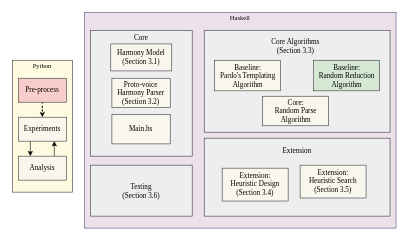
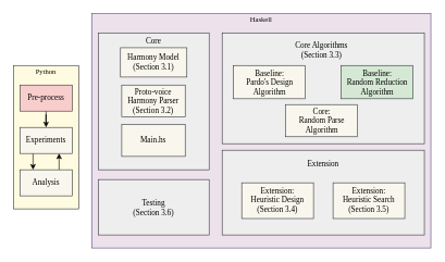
  <mxCell id="0" />
  <mxCell id="1" parent="0" />
  <mxCell id="2" value="" style="rounded=0;whiteSpace=wrap;html=1;fillColor=#EDE1EC;strokeColor=#56517e;fontFamily=Computer Modern;" parent="1" vertex="1"><mxGeometry x="140" y="20" width="520" height="360" as="geometry" /></mxCell>
  <mxCell id="3" style="edgeStyle=orthogonalEdgeStyle;rounded=0;orthogonalLoop=1;jettySize=auto;html=1;exitX=0.5;exitY=1;exitDx=0;exitDy=0;fontFamily=Computer Modern;" parent="1" source="2" target="2" edge="1"><mxGeometry relative="1" as="geometry" /></mxCell>
  <mxCell id="4" value="" style="rounded=0;whiteSpace=wrap;html=1;fillColor=#FFFBE0;strokeColor=#36393d;gradientColor=none;fontFamily=Computer Modern;" parent="1" vertex="1"><mxGeometry x="20" y="100" width="100" height="220" as="geometry" /></mxCell>
- <mxCell id="5" value="" style="edgeStyle=orthogonalEdgeStyle;rounded=0;orthogonalLoop=1;jettySize=auto;html=1;fontFamily=Computer Modern;dashed=1;" parent="1" source="6" target="8" edge="1"><mxGeometry relative="1" as="geometry" /></mxCell>
+ <mxCell id="5" value="" style="edgeStyle=orthogonalEdgeStyle;rounded=0;orthogonalLoop=1;jettySize=auto;html=1;fontFamily=Computer Modern;" parent="1" source="6" target="8" edge="1"><mxGeometry relative="1" as="geometry" /></mxCell>
  <mxCell id="6" value="Pre-process" style="whiteSpace=wrap;html=1;fillColor=#f8cecc;strokeColor=#36393d;fontFamily=Computer Modern;" parent="1" vertex="1"><mxGeometry x="30" y="130" width="80" height="40" as="geometry" /></mxCell>
  <mxCell id="7" style="edgeStyle=orthogonalEdgeStyle;rounded=0;jumpStyle=gap;jumpSize=9;orthogonalLoop=1;jettySize=auto;html=1;exitX=0.25;exitY=1;exitDx=0;exitDy=0;entryX=0.25;entryY=0;entryDx=0;entryDy=0;strokeWidth=1;fontSize=7;sourcePerimeterSpacing=1;" edge="1" parent="1" source="8" target="10"><mxGeometry relative="1" as="geometry" /></mxCell>
  <mxCell id="8" value="Experiments" style="whiteSpace=wrap;html=1;fillColor=#f9f7ed;strokeColor=#36393d;fontFamily=Computer Modern;" parent="1" vertex="1"><mxGeometry x="30" y="195" width="80" height="40" as="geometry" /></mxCell>
  <mxCell id="9" style="edgeStyle=orthogonalEdgeStyle;rounded=0;jumpStyle=gap;jumpSize=9;orthogonalLoop=1;jettySize=auto;html=1;exitX=0.75;exitY=0;exitDx=0;exitDy=0;entryX=0.75;entryY=1;entryDx=0;entryDy=0;strokeWidth=1;fontSize=7;sourcePerimeterSpacing=1;" edge="1" parent="1" source="10" target="8"><mxGeometry relative="1" as="geometry" /></mxCell>
  <mxCell id="10" value="Analysis" style="whiteSpace=wrap;html=1;fillColor=#f9f7ed;strokeColor=#36393d;fontFamily=Computer Modern;" parent="1" vertex="1"><mxGeometry x="30" y="260" width="80" height="40" as="geometry" /></mxCell>
  <mxCell id="11" value="Python" style="text;html=1;strokeColor=none;fillColor=none;align=center;verticalAlign=middle;whiteSpace=wrap;rounded=0;fontFamily=Computer Modern;fontSize=11;" parent="1" vertex="1"><mxGeometry x="40" y="100" width="60" height="20" as="geometry" /></mxCell>
  <mxCell id="12" value="" style="group;fillColor=#eeeeee;strokeColor=#36393d;fontFamily=Computer Modern;" parent="1" vertex="1" connectable="0"><mxGeometry x="150" y="50" width="170" height="210" as="geometry" /></mxCell>
  <mxCell id="13" value="Harmony Model&lt;br&gt;(Section 3.1)" style="whiteSpace=wrap;html=1;fillColor=#f9f7ed;strokeColor=#36393d;fontFamily=Computer Modern;" parent="12" vertex="1"><mxGeometry x="34.13" y="22.77" width="101.74" height="45" as="geometry" /></mxCell>
  <mxCell id="14" value="Core" style="text;html=1;strokeColor=none;fillColor=none;align=center;verticalAlign=middle;whiteSpace=wrap;rounded=0;fontFamily=Computer Modern;" parent="12" vertex="1"><mxGeometry x="76.866" y="3.253" width="16.271" height="19.518" as="geometry" /></mxCell>
  <mxCell id="15" value="Proto-voice Harmony Parser&lt;br&gt;(Section 3.2)" style="rounded=0;whiteSpace=wrap;html=1;fillColor=#f9f7ed;strokeColor=#36393d;fontFamily=Computer Modern;" parent="12" vertex="1"><mxGeometry x="36.04" y="80" width="97.3" height="49" as="geometry" /></mxCell>
  <mxCell id="16" value="Main.hs" style="rounded=0;whiteSpace=wrap;html=1;fillColor=#f9f7ed;strokeColor=#36393d;fontFamily=Computer Modern;" vertex="1" parent="12"><mxGeometry x="36.04" y="140.5" width="97.3" height="49" as="geometry" /></mxCell>
  <mxCell id="17" style="edgeStyle=orthogonalEdgeStyle;rounded=0;orthogonalLoop=1;jettySize=auto;html=1;exitX=0.5;exitY=1;exitDx=0;exitDy=0;fontFamily=Computer Modern;" parent="1" source="4" target="4" edge="1"><mxGeometry relative="1" as="geometry" /></mxCell>
  <mxCell id="18" value="" style="group;fillColor=#eeeeee;strokeColor=#36393d;fontFamily=Computer Modern;" parent="1" vertex="1" connectable="0"><mxGeometry x="150" y="275" width="170" height="85" as="geometry" /></mxCell>
  <mxCell id="19" value="Testing&lt;br&gt;(Section 3.6)" style="text;html=1;strokeColor=none;fillColor=none;align=center;verticalAlign=middle;whiteSpace=wrap;rounded=0;fontFamily=Computer Modern;" parent="18" vertex="1"><mxGeometry x="26.095" y="12.155" width="117.81" height="60.707" as="geometry" /></mxCell>
  <mxCell id="20" value="Haskell" style="text;html=1;strokeColor=none;fillColor=none;align=center;verticalAlign=middle;whiteSpace=wrap;rounded=0;fontFamily=Computer Modern;fontSize=11;" vertex="1" parent="1"><mxGeometry x="370" y="20" width="60" height="20" as="geometry" /></mxCell>
  <mxCell id="21" value="" style="group" vertex="1" connectable="0" parent="1"><mxGeometry x="340" y="50" width="310" height="170" as="geometry" /></mxCell>
  <mxCell id="22" value="" style="rounded=0;whiteSpace=wrap;html=1;fillColor=#eeeeee;strokeColor=#36393d;fontFamily=Computer Modern;rotation=-180;" parent="21" vertex="1"><mxGeometry width="310" height="170" as="geometry" /></mxCell>
  <mxCell id="23" value="Core Algorithms&lt;br&gt;(Section 3.3)" style="text;html=1;strokeColor=none;fillColor=none;align=center;verticalAlign=middle;whiteSpace=wrap;rounded=0;fontFamily=Computer Modern;" parent="21" vertex="1"><mxGeometry x="105" y="10.625" width="95" height="30.906" as="geometry" /></mxCell>
- <mxCell id="24" value="Baseline: &lt;br&gt;Pardo's Templating Algorithm" style="rounded=0;whiteSpace=wrap;html=1;fillColor=#f9f7ed;strokeColor=#36393d;fontFamily=Computer Modern;" parent="21" vertex="1"><mxGeometry x="17.5" y="50.005" width="110" height="51" as="geometry" /></mxCell>
+ <mxCell id="24" value="Baseline: &lt;br&gt;Pardo's Design Algorithm" style="rounded=0;whiteSpace=wrap;html=1;fillColor=#f9f7ed;strokeColor=#36393d;fontFamily=Computer Modern;" parent="21" vertex="1"><mxGeometry x="17.5" y="50.005" width="110" height="51" as="geometry" /></mxCell>
  <mxCell id="25" value="Baseline: &lt;br&gt;Random Reduction Algorithm" style="rounded=0;whiteSpace=wrap;html=1;fillColor=#d5e8d4;strokeColor=#36393d;fontFamily=Computer Modern;" parent="21" vertex="1"><mxGeometry x="182.5" y="50.005" width="110" height="51" as="geometry" /></mxCell>
  <mxCell id="26" value="Core:&lt;br&gt;Random Parse Algorithm" style="rounded=0;whiteSpace=wrap;html=1;fillColor=#f9f7ed;strokeColor=#36393d;fontFamily=Computer Modern;" vertex="1" parent="21"><mxGeometry x="97.5" y="110.005" width="110" height="49.3" as="geometry" /></mxCell>
  <mxCell id="27" value="" style="group" vertex="1" connectable="0" parent="1"><mxGeometry x="340" y="230" width="310" height="130" as="geometry" /></mxCell>
  <mxCell id="28" value="" style="rounded=0;whiteSpace=wrap;html=1;fillColor=#eeeeee;strokeColor=#36393d;fontFamily=Computer Modern;rotation=-180;" vertex="1" parent="27"><mxGeometry width="310" height="130" as="geometry" /></mxCell>
  <mxCell id="29" value="Extension:&lt;br&gt;Heuristic Design&lt;br&gt;(Section 3.4)" style="rounded=0;whiteSpace=wrap;html=1;fillColor=#f9f7ed;strokeColor=#36393d;fontFamily=Computer Modern;" parent="27" vertex="1"><mxGeometry x="30" y="50" width="110" height="54.81" as="geometry" /></mxCell>
  <mxCell id="30" value="Extension" style="text;html=1;strokeColor=none;fillColor=none;align=center;verticalAlign=middle;whiteSpace=wrap;rounded=0;fontFamily=Computer Modern;" vertex="1" parent="27"><mxGeometry x="125" y="9.995" width="60" height="23.636" as="geometry" /></mxCell>
- <mxCell id="31" value="Extension:&lt;br&gt;Heuristic Search&lt;br&gt;(Section 3.5)" style="rounded=0;whiteSpace=wrap;html=1;fillColor=#f9f7ed;strokeColor=#36393d;fontFamily=Computer Modern;" parent="27" vertex="1"><mxGeometry x="160" y="45" width="110" height="54.81" as="geometry" /></mxCell>
+ <mxCell id="31" value="Extension:&lt;br&gt;Heuristic Search&lt;br&gt;(Section 3.5)" style="rounded=0;whiteSpace=wrap;html=1;fillColor=#f9f7ed;strokeColor=#36393d;fontFamily=Computer Modern;" parent="27" vertex="1"><mxGeometry x="170" y="50" width="110" height="54.81" as="geometry" /></mxCell>
